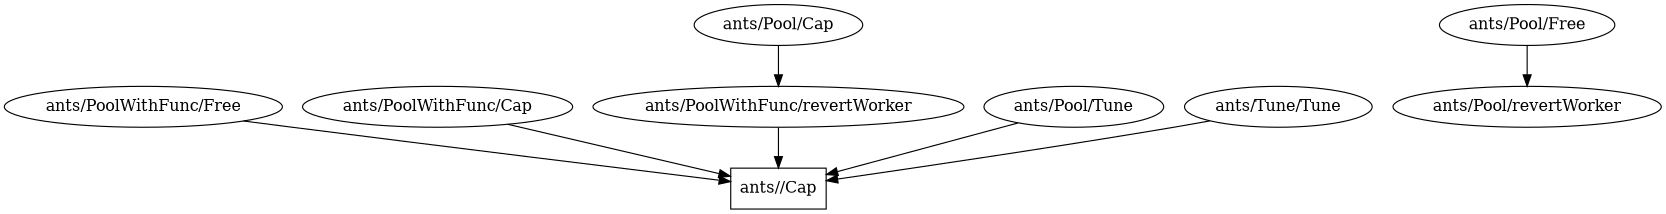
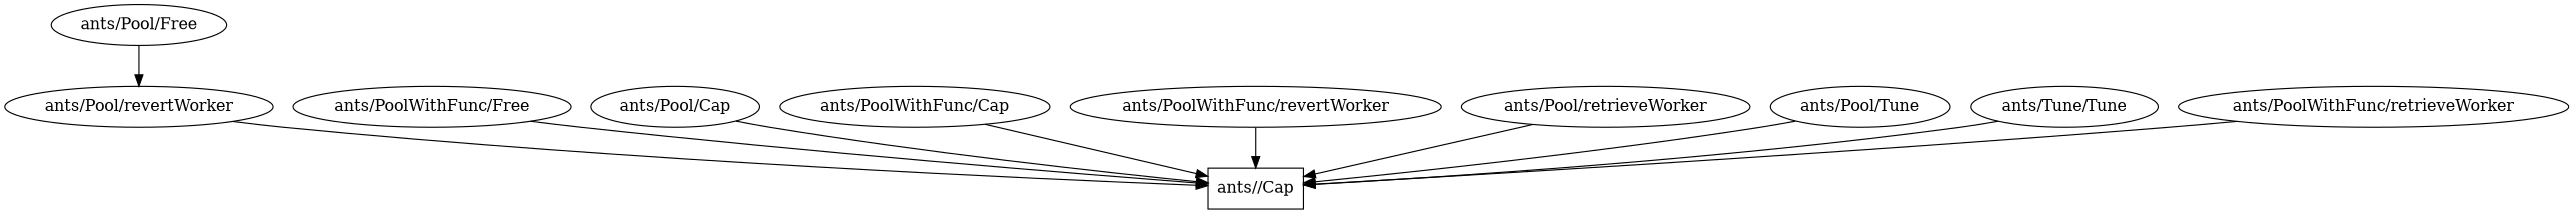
  digraph {
    n1 [label="ants//Cap" shape=box]
    "ants/Pool/Free"
    "ants/Pool/revertWorker"
    "ants/PoolWithFunc/Free"
    "ants/Pool/Cap"
    "ants/PoolWithFunc/Cap"
    "ants/PoolWithFunc/revertWorker"
+   "ants/Pool/retrieveWorker"
    "ants/Pool/Tune"
    n10 [label="ants/Tune/Tune"]
+   "ants/PoolWithFunc/retrieveWorker"
    "ants/Pool/Free" -> "ants/Pool/revertWorker"
+   "ants/Pool/revertWorker" -> n1
    "ants/PoolWithFunc/Free" -> n1
-   "ants/Pool/Cap" -> "ants/PoolWithFunc/revertWorker"
+   "ants/Pool/Cap" -> n1
    "ants/PoolWithFunc/Cap" -> n1
    "ants/PoolWithFunc/revertWorker" -> n1
+   "ants/Pool/retrieveWorker" -> n1
    "ants/Pool/Tune" -> n1
    n10 -> n1
+   "ants/PoolWithFunc/retrieveWorker" -> n1
  }
